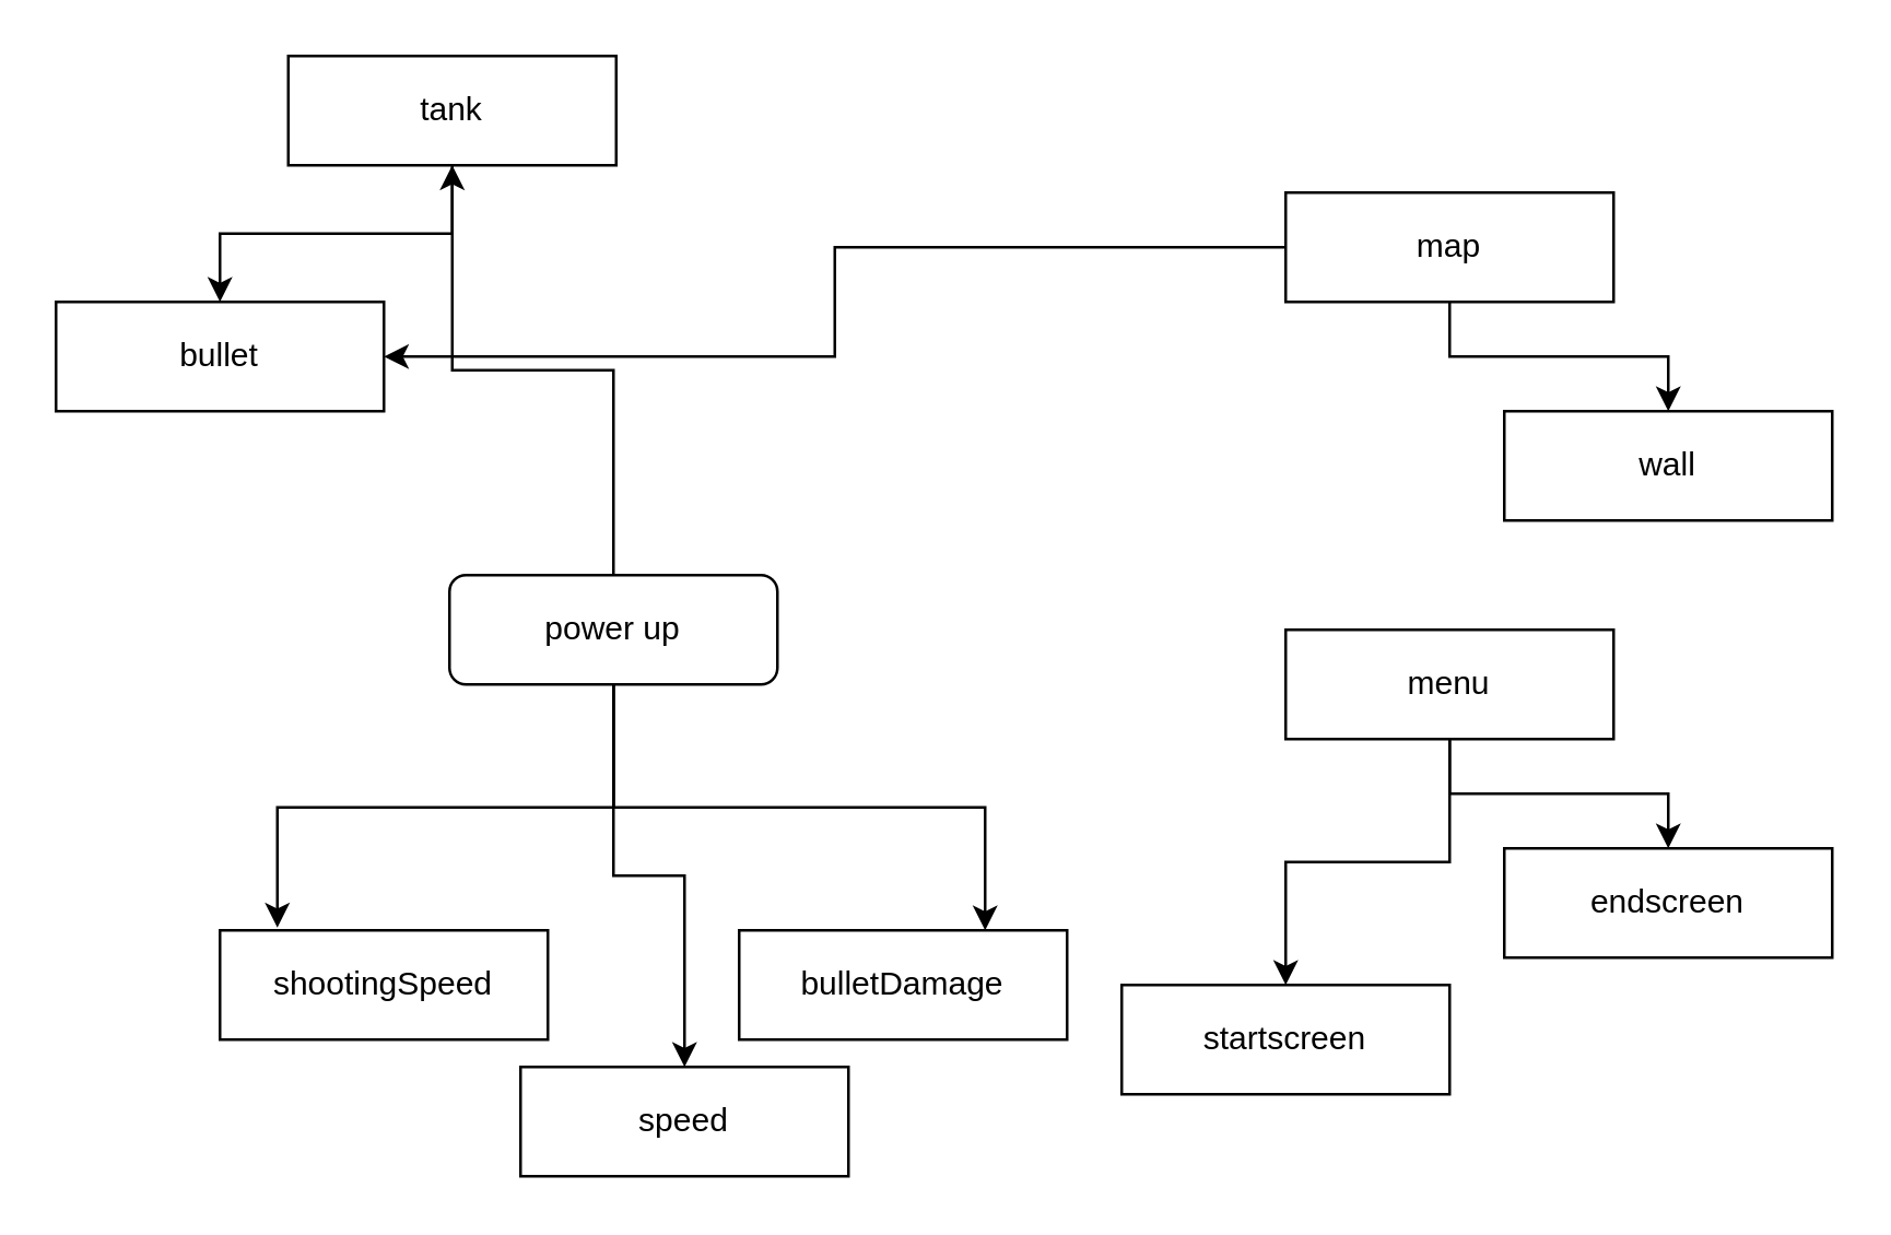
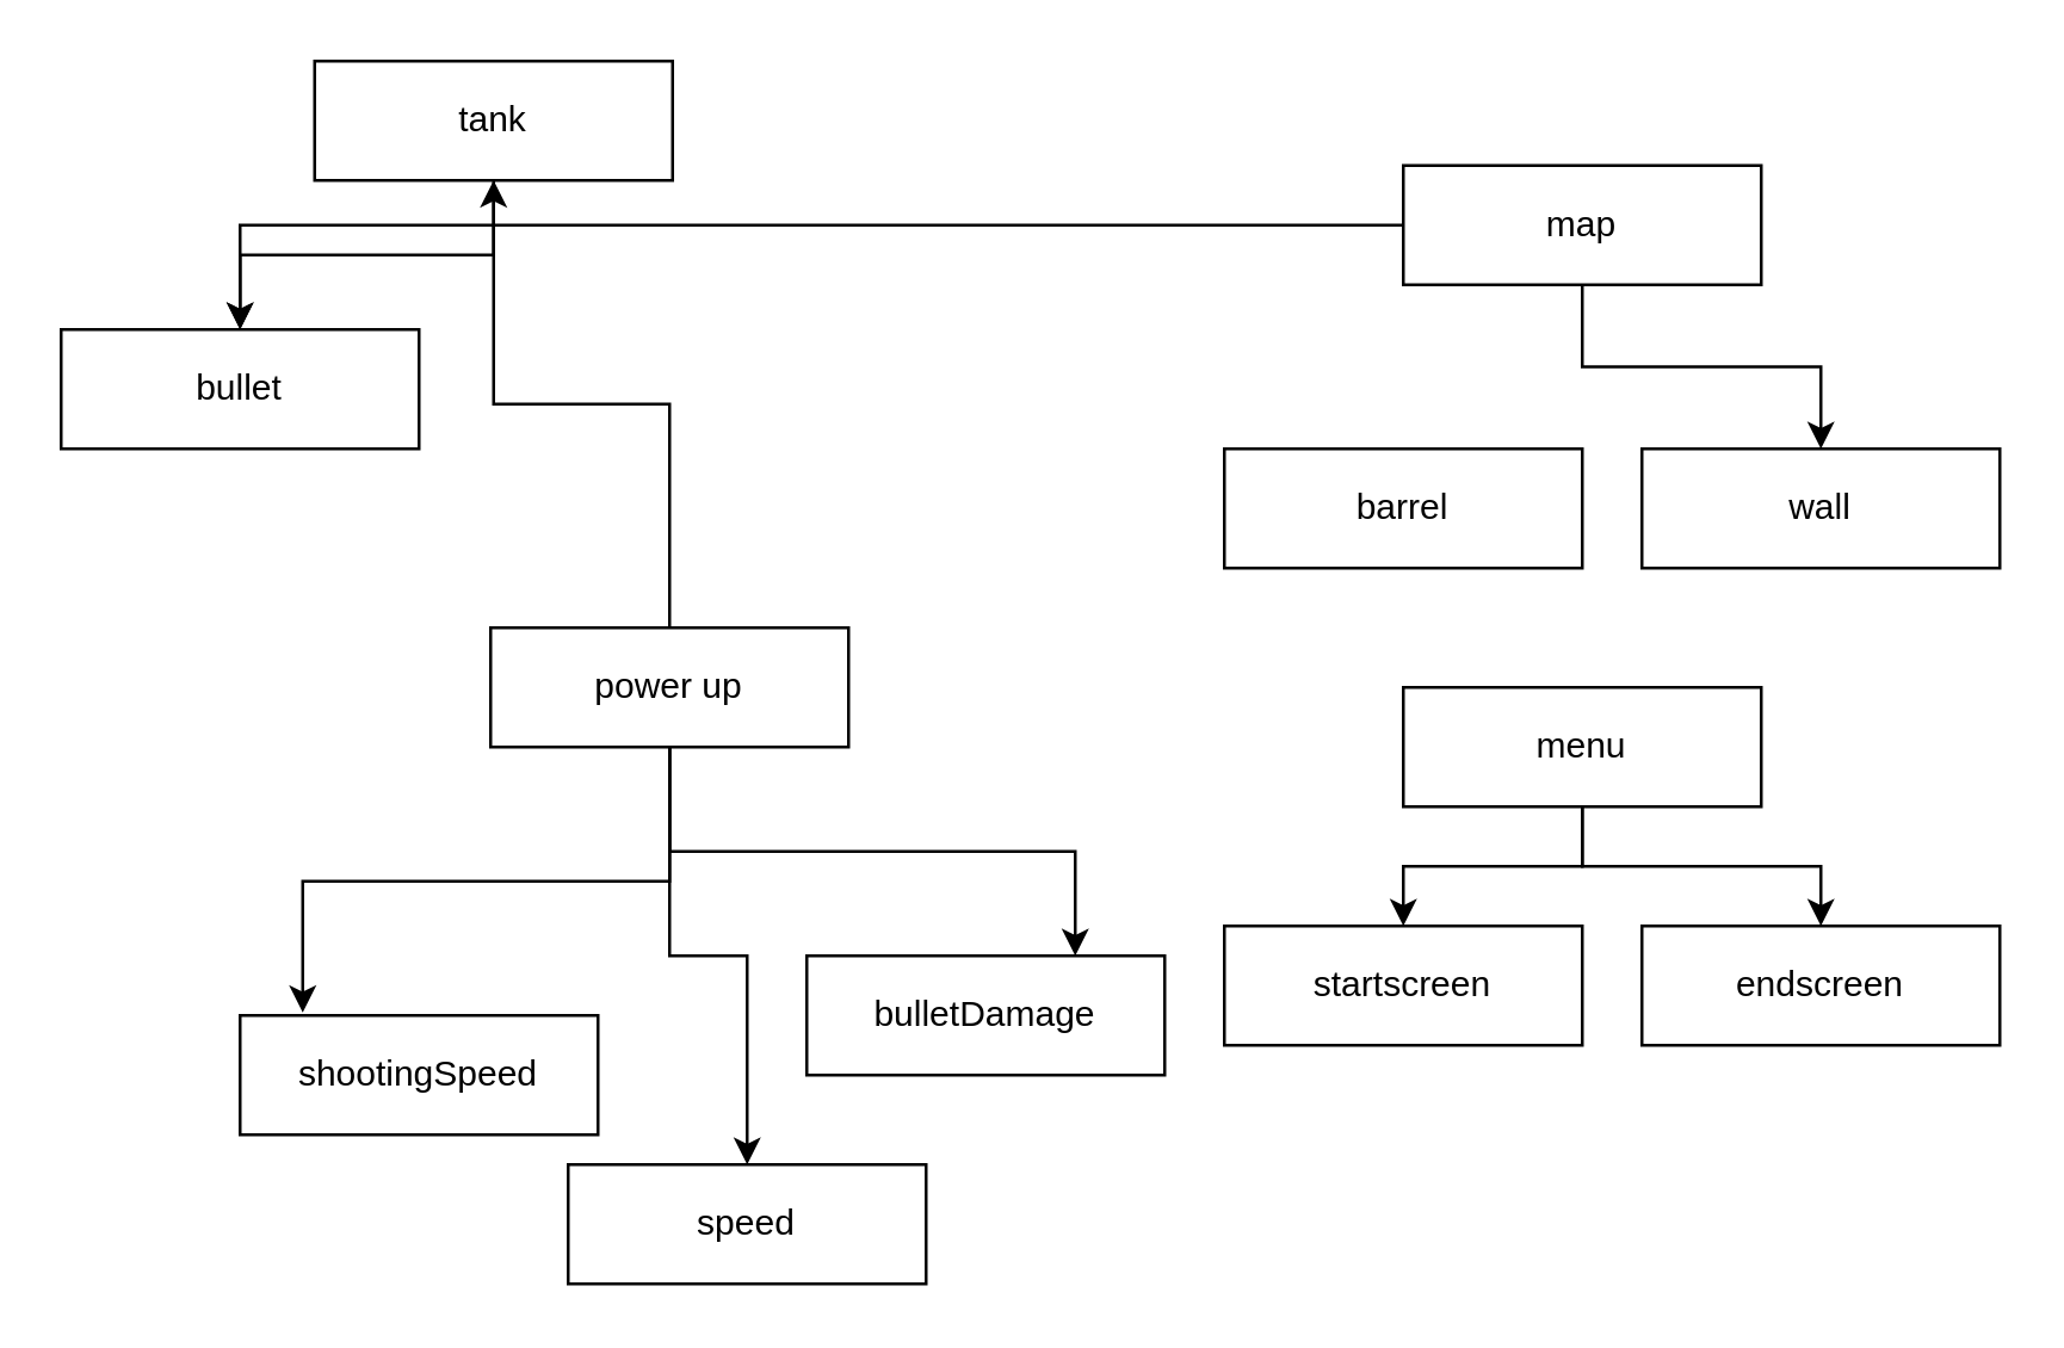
  <mxCell id="0" />
  <mxCell id="1" parent="0" />
  <mxCell id="2" style="edgeStyle=orthogonalEdgeStyle;rounded=0;orthogonalLoop=1;jettySize=auto;html=1;entryX=0.5;entryY=0;entryDx=0;entryDy=0;" edge="1" parent="1" source="3" target="4"><mxGeometry relative="1" as="geometry" /></mxCell>
  <mxCell id="3" value="tank" style="whiteSpace=wrap;html=1;" vertex="1" parent="1"><mxGeometry x="105" y="20" width="120" height="40" as="geometry" /></mxCell>
  <mxCell id="4" value="bullet" style="whiteSpace=wrap;html=1;" vertex="1" parent="1"><mxGeometry x="20" y="110" width="120" height="40" as="geometry" /></mxCell>
  <mxCell id="5" value="wall" style="whiteSpace=wrap;html=1;" vertex="1" parent="1"><mxGeometry x="550" y="150" width="120" height="40" as="geometry" /></mxCell>
  <mxCell id="6" style="edgeStyle=orthogonalEdgeStyle;rounded=0;orthogonalLoop=1;jettySize=auto;html=1;entryX=0.5;entryY=0;entryDx=0;entryDy=0;" edge="1" parent="1" source="8" target="5"><mxGeometry relative="1" as="geometry" /></mxCell>
  <mxCell id="7" style="edgeStyle=orthogonalEdgeStyle;rounded=0;orthogonalLoop=1;jettySize=auto;html=1;" edge="1" parent="1" source="8" target="4"><mxGeometry relative="1" as="geometry" /></mxCell>
- <mxCell id="8" value="map" style="whiteSpace=wrap;html=1;" vertex="1" parent="1"><mxGeometry x="470" y="70" width="120" height="40" as="geometry" /></mxCell>
+ <mxCell id="8" value="map" style="whiteSpace=wrap;html=1;" vertex="1" parent="1"><mxGeometry x="470" y="55" width="120" height="40" as="geometry" /></mxCell>
  <mxCell id="9" style="edgeStyle=orthogonalEdgeStyle;rounded=0;orthogonalLoop=1;jettySize=auto;html=1;entryX=0.175;entryY=-0.025;entryDx=0;entryDy=0;entryPerimeter=0;" edge="1" parent="1" source="13" target="20"><mxGeometry relative="1" as="geometry" /></mxCell>
  <mxCell id="10" style="edgeStyle=orthogonalEdgeStyle;rounded=0;orthogonalLoop=1;jettySize=auto;html=1;" edge="1" parent="1" source="13" target="19"><mxGeometry relative="1" as="geometry" /></mxCell>
  <mxCell id="11" style="edgeStyle=orthogonalEdgeStyle;rounded=0;orthogonalLoop=1;jettySize=auto;html=1;entryX=0.75;entryY=0;entryDx=0;entryDy=0;" edge="1" parent="1" source="13" target="21"><mxGeometry relative="1" as="geometry" /></mxCell>
  <mxCell id="12" style="edgeStyle=orthogonalEdgeStyle;rounded=0;orthogonalLoop=1;jettySize=auto;html=1;entryX=0.5;entryY=1;entryDx=0;entryDy=0;" edge="1" parent="1" source="13" target="3"><mxGeometry relative="1" as="geometry" /></mxCell>
- <mxCell id="13" value="power up" style="whiteSpace=wrap;html=1;rounded=1;" vertex="1" parent="1"><mxGeometry x="164" y="210" width="120" height="40" as="geometry" /></mxCell>
+ <mxCell id="13" value="power up" style="whiteSpace=wrap;html=1;" vertex="1" parent="1"><mxGeometry x="164" y="210" width="120" height="40" as="geometry" /></mxCell>
  <mxCell id="14" style="edgeStyle=orthogonalEdgeStyle;rounded=0;orthogonalLoop=1;jettySize=auto;html=1;entryX=0.5;entryY=0;entryDx=0;entryDy=0;" edge="1" parent="1" source="16" target="17"><mxGeometry relative="1" as="geometry" /></mxCell>
  <mxCell id="15" style="edgeStyle=orthogonalEdgeStyle;rounded=0;orthogonalLoop=1;jettySize=auto;html=1;entryX=0.5;entryY=0;entryDx=0;entryDy=0;" edge="1" parent="1" source="16" target="18"><mxGeometry relative="1" as="geometry" /></mxCell>
  <mxCell id="16" value="menu" style="whiteSpace=wrap;html=1;" vertex="1" parent="1"><mxGeometry x="470" y="230" width="120" height="40" as="geometry" /></mxCell>
- <mxCell id="17" value="startscreen" style="whiteSpace=wrap;html=1;" vertex="1" parent="1"><mxGeometry x="410" y="360" width="120" height="40" as="geometry" /></mxCell>
+ <mxCell id="17" value="startscreen" style="whiteSpace=wrap;html=1;" vertex="1" parent="1"><mxGeometry x="410" y="310" width="120" height="40" as="geometry" /></mxCell>
  <mxCell id="18" value="endscreen" style="whiteSpace=wrap;html=1;" vertex="1" parent="1"><mxGeometry x="550" y="310" width="120" height="40" as="geometry" /></mxCell>
  <mxCell id="19" value="speed" style="whiteSpace=wrap;html=1;" vertex="1" parent="1"><mxGeometry x="190" y="390" width="120" height="40" as="geometry" /></mxCell>
  <mxCell id="20" value="shootingSpeed" style="whiteSpace=wrap;html=1;" vertex="1" parent="1"><mxGeometry x="80" y="340" width="120" height="40" as="geometry" /></mxCell>
- <mxCell id="21" value="bulletDamage" style="whiteSpace=wrap;html=1;" vertex="1" parent="1"><mxGeometry x="270" y="340" width="120" height="40" as="geometry" /></mxCell>
+ <mxCell id="21" value="bulletDamage" style="whiteSpace=wrap;html=1;" vertex="1" parent="1"><mxGeometry x="270" y="320" width="120" height="40" as="geometry" /></mxCell>
+ <mxCell id="22" value="barrel" style="whiteSpace=wrap;html=1;" vertex="1" parent="1"><mxGeometry x="410" y="150" width="120" height="40" as="geometry" /></mxCell>
